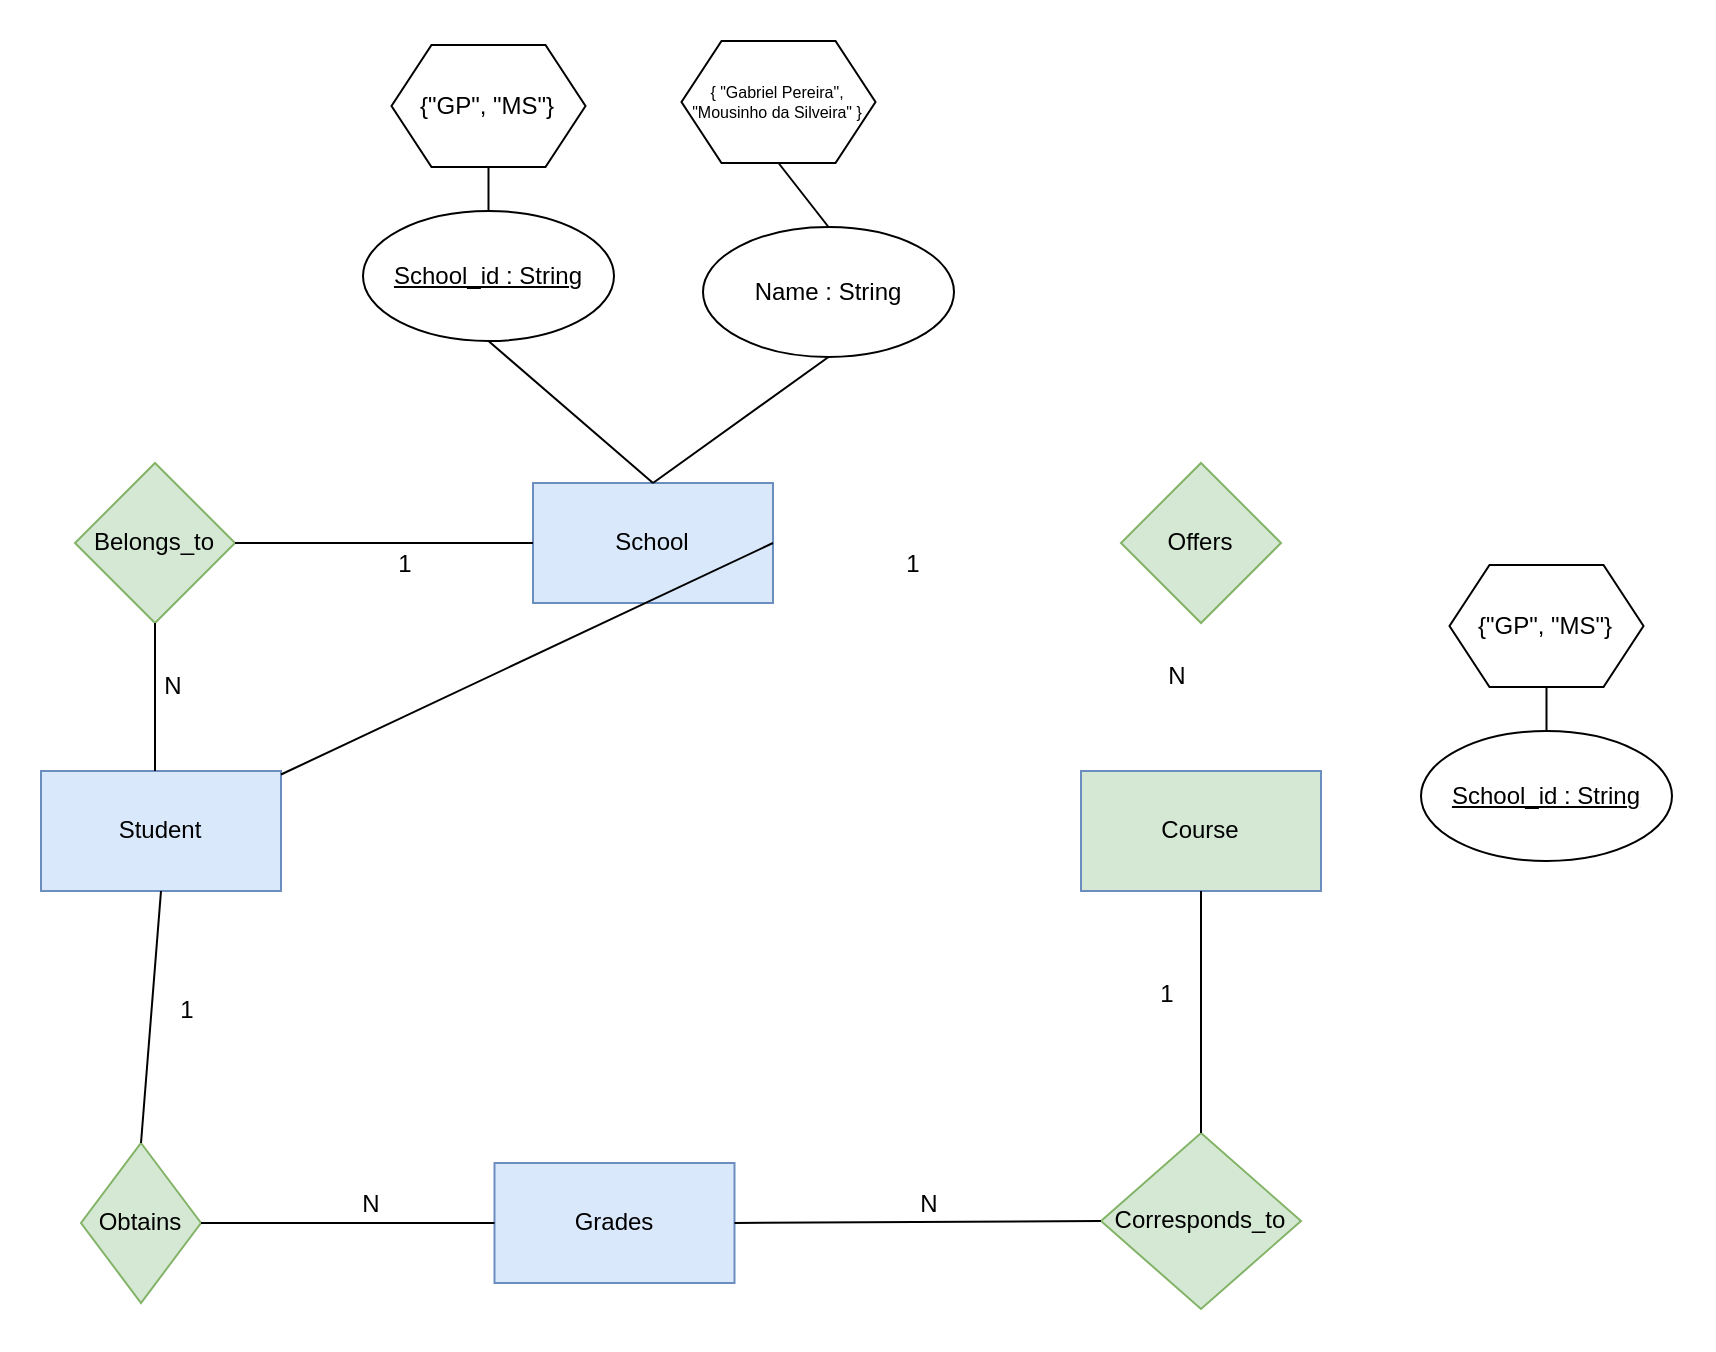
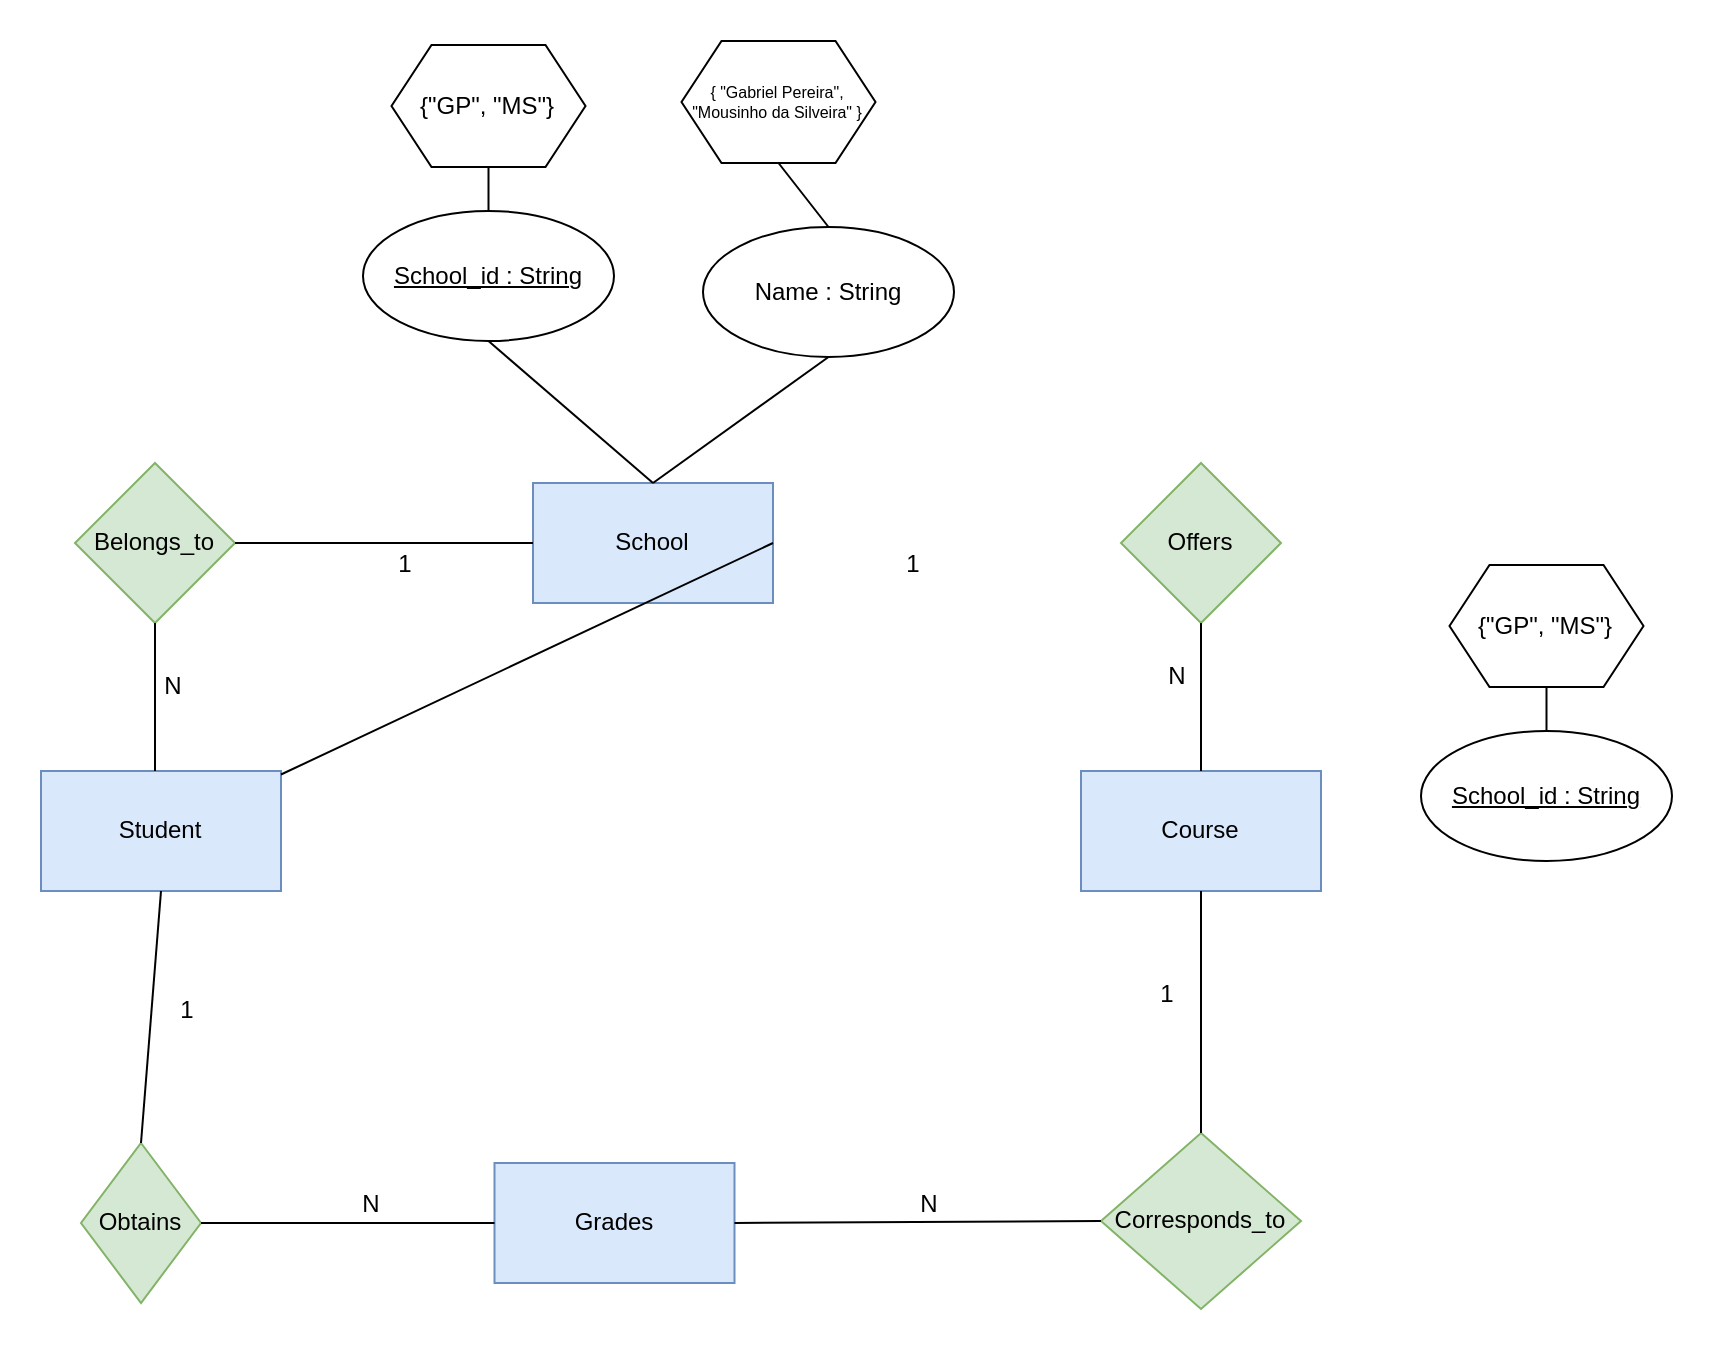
  <mxCell id="0" />
  <mxCell id="1" parent="0" />
  <mxCell id="2" value="Student" style="rounded=0;whiteSpace=wrap;html=1;fillColor=#dae8fc;strokeColor=#6c8ebf;" vertex="1" parent="1"><mxGeometry x="20" y="385" width="120" height="60" as="geometry" /></mxCell>
- <mxCell id="3" value="Course" style="rounded=0;whiteSpace=wrap;html=1;fillColor=#d5e8d4;strokeColor=#6c8ebf;" vertex="1" parent="1"><mxGeometry x="540" y="385" width="120" height="60" as="geometry" /></mxCell>
+ <mxCell id="3" value="Course" style="rounded=0;whiteSpace=wrap;html=1;fillColor=#dae8fc;strokeColor=#6c8ebf;" vertex="1" parent="1"><mxGeometry x="540" y="385" width="120" height="60" as="geometry" /></mxCell>
  <mxCell id="4" value="Grades" style="rounded=0;whiteSpace=wrap;html=1;fillColor=#dae8fc;strokeColor=#6c8ebf;" vertex="1" parent="1"><mxGeometry x="246.75" y="581" width="120" height="60" as="geometry" /></mxCell>
  <mxCell id="5" value="School" style="rounded=0;whiteSpace=wrap;html=1;fillColor=#dae8fc;strokeColor=#6c8ebf;" vertex="1" parent="1"><mxGeometry x="266" y="241" width="120" height="60" as="geometry" /></mxCell>
  <mxCell id="6" value="&lt;div style=&quot;text-align: start;&quot;&gt;{&quot;GP&quot;, &quot;MS&quot;}&lt;br&gt;&lt;/div&gt;" style="shape=hexagon;perimeter=hexagonPerimeter2;whiteSpace=wrap;html=1;fixedSize=1;" vertex="1" parent="1"><mxGeometry x="195.25" y="22" width="97" height="61" as="geometry" /></mxCell>
  <mxCell id="7" value="School_id : String" style="ellipse;whiteSpace=wrap;html=1;fontStyle=4" vertex="1" parent="1"><mxGeometry x="181" y="105" width="125.5" height="65" as="geometry" /></mxCell>
  <mxCell id="8" value="" style="endArrow=none;html=1;rounded=0;exitX=0.5;exitY=0;exitDx=0;exitDy=0;entryX=0.5;entryY=1;entryDx=0;entryDy=0;" edge="1" parent="1" source="7" target="6"><mxGeometry width="50" height="50" relative="1" as="geometry"><mxPoint x="286" y="186" as="sourcePoint" /><mxPoint x="336" y="136" as="targetPoint" /></mxGeometry></mxCell>
  <mxCell id="9" value="" style="endArrow=none;html=1;rounded=0;exitX=0.5;exitY=0;exitDx=0;exitDy=0;entryX=0.5;entryY=1;entryDx=0;entryDy=0;" edge="1" parent="1" source="5" target="7"><mxGeometry width="50" height="50" relative="1" as="geometry"><mxPoint x="280" y="269" as="sourcePoint" /><mxPoint x="326" y="219" as="targetPoint" /></mxGeometry></mxCell>
  <mxCell id="10" value="Belongs_to" style="rhombus;whiteSpace=wrap;html=1;fillColor=#d5e8d4;strokeColor=#82b366;" vertex="1" parent="1"><mxGeometry x="37" y="231" width="80" height="80" as="geometry" /></mxCell>
  <mxCell id="11" value="" style="endArrow=none;html=1;rounded=0;entryX=0.5;entryY=1;entryDx=0;entryDy=0;" edge="1" parent="1" target="10"><mxGeometry width="50" height="50" relative="1" as="geometry"><mxPoint x="77" y="385" as="sourcePoint" /><mxPoint x="127" y="335" as="targetPoint" /></mxGeometry></mxCell>
  <mxCell id="12" value="" style="endArrow=none;html=1;rounded=0;entryX=0;entryY=0.5;entryDx=0;entryDy=0;exitX=1;exitY=0.5;exitDx=0;exitDy=0;" edge="1" parent="1" source="10" target="5"><mxGeometry width="50" height="50" relative="1" as="geometry"><mxPoint x="171.5" y="292.5" as="sourcePoint" /><mxPoint x="257.5" y="249.5" as="targetPoint" /></mxGeometry></mxCell>
  <mxCell id="13" value="N" style="text;html=1;align=center;verticalAlign=middle;whiteSpace=wrap;rounded=0;" vertex="1" parent="1"><mxGeometry x="70" y="333" width="32.75" height="19" as="geometry" /></mxCell>
  <mxCell id="14" value="1" style="text;html=1;align=center;verticalAlign=middle;whiteSpace=wrap;rounded=0;" vertex="1" parent="1"><mxGeometry x="186" y="272" width="32.75" height="19" as="geometry" /></mxCell>
  <mxCell id="15" value="Obtains" style="rhombus;whiteSpace=wrap;html=1;fillColor=#d5e8d4;strokeColor=#82b366;" vertex="1" parent="1"><mxGeometry x="40" y="571" width="60" height="80" as="geometry" /></mxCell>
  <mxCell id="16" value="" style="endArrow=none;html=1;rounded=0;exitX=0.5;exitY=0;exitDx=0;exitDy=0;entryX=0.5;entryY=1;entryDx=0;entryDy=0;" edge="1" parent="1" source="15" target="2"><mxGeometry width="50" height="50" relative="1" as="geometry"><mxPoint x="31" y="495" as="sourcePoint" /><mxPoint x="49" y="465" as="targetPoint" /></mxGeometry></mxCell>
  <mxCell id="17" value="" style="endArrow=none;html=1;rounded=0;exitX=0;exitY=0.5;exitDx=0;exitDy=0;entryX=1;entryY=0.5;entryDx=0;entryDy=0;" edge="1" parent="1" source="4" target="15"><mxGeometry width="50" height="50" relative="1" as="geometry"><mxPoint x="323" y="598" as="sourcePoint" /><mxPoint x="197" y="566" as="targetPoint" /></mxGeometry></mxCell>
  <mxCell id="18" value="1" style="text;html=1;align=center;verticalAlign=middle;whiteSpace=wrap;rounded=0;" vertex="1" parent="1"><mxGeometry x="77.38" y="495" width="32.75" height="19" as="geometry" /></mxCell>
  <mxCell id="19" value="N" style="text;html=1;align=center;verticalAlign=middle;whiteSpace=wrap;rounded=0;" vertex="1" parent="1"><mxGeometry x="169" y="592" width="32.75" height="19" as="geometry" /></mxCell>
  <mxCell id="20" value="Corresponds_to" style="rhombus;whiteSpace=wrap;html=1;fillColor=#d5e8d4;strokeColor=#82b366;" vertex="1" parent="1"><mxGeometry x="550" y="566" width="100" height="88" as="geometry" /></mxCell>
  <mxCell id="21" value="" style="endArrow=none;html=1;rounded=0;exitX=0;exitY=0.5;exitDx=0;exitDy=0;entryX=1;entryY=0.5;entryDx=0;entryDy=0;" edge="1" parent="1" source="20" target="4"><mxGeometry width="50" height="50" relative="1" as="geometry"><mxPoint x="446" y="628" as="sourcePoint" /><mxPoint x="308" y="607" as="targetPoint" /></mxGeometry></mxCell>
  <mxCell id="22" value="" style="endArrow=none;html=1;rounded=0;exitX=0.5;exitY=0;exitDx=0;exitDy=0;entryX=0.5;entryY=1;entryDx=0;entryDy=0;" edge="1" parent="1" source="20" target="3"><mxGeometry width="50" height="50" relative="1" as="geometry"><mxPoint x="459" y="469" as="sourcePoint" /><mxPoint x="531" y="399" as="targetPoint" /></mxGeometry></mxCell>
  <mxCell id="23" value="N" style="text;html=1;align=center;verticalAlign=middle;whiteSpace=wrap;rounded=0;" vertex="1" parent="1"><mxGeometry x="448" y="592" width="32.75" height="19" as="geometry" /></mxCell>
  <mxCell id="24" value="1" style="text;html=1;align=center;verticalAlign=middle;whiteSpace=wrap;rounded=0;" vertex="1" parent="1"><mxGeometry x="567.25" y="487" width="32.75" height="19" as="geometry" /></mxCell>
  <mxCell id="25" value="Offers" style="rhombus;whiteSpace=wrap;html=1;fillColor=#d5e8d4;strokeColor=#82b366;" vertex="1" parent="1"><mxGeometry x="560" y="231" width="80" height="80" as="geometry" /></mxCell>
  <mxCell id="26" value="" style="endArrow=none;html=1;rounded=0;exitX=1;exitY=0.5;exitDx=0;exitDy=0;" edge="1" parent="1" source="5" target="2"><mxGeometry width="50" height="50" relative="1" as="geometry"><mxPoint x="391" y="281" as="sourcePoint" /><mxPoint x="541" y="235" as="targetPoint" /></mxGeometry></mxCell>
+ <mxCell id="27" value="" style="endArrow=none;html=1;rounded=0;exitX=0.5;exitY=0;exitDx=0;exitDy=0;entryX=0.5;entryY=1;entryDx=0;entryDy=0;" edge="1" parent="1" source="3" target="25"><mxGeometry width="50" height="50" relative="1" as="geometry"><mxPoint x="458" y="333" as="sourcePoint" /><mxPoint x="592" y="333" as="targetPoint" /></mxGeometry></mxCell>
  <mxCell id="28" value="1" style="text;html=1;align=center;verticalAlign=middle;whiteSpace=wrap;rounded=0;" vertex="1" parent="1"><mxGeometry x="440" y="272" width="32.75" height="19" as="geometry" /></mxCell>
  <mxCell id="29" value="N" style="text;html=1;align=center;verticalAlign=middle;whiteSpace=wrap;rounded=0;" vertex="1" parent="1"><mxGeometry x="572" y="328" width="32.75" height="19" as="geometry" /></mxCell>
  <mxCell id="30" value="&lt;div style=&quot;&quot;&gt;{ &quot;Gabriel Pereira&quot;, &quot;Mousinho da Silveira&quot; }&lt;/div&gt;" style="shape=hexagon;perimeter=hexagonPerimeter2;whiteSpace=wrap;html=1;fixedSize=1;fontSize=8;align=center;" vertex="1" parent="1"><mxGeometry x="340.25" y="20" width="97" height="61" as="geometry" /></mxCell>
  <mxCell id="31" value="Name : String" style="ellipse;whiteSpace=wrap;html=1;" vertex="1" parent="1"><mxGeometry x="351" y="113" width="125.5" height="65" as="geometry" /></mxCell>
  <mxCell id="32" value="" style="endArrow=none;html=1;rounded=0;exitX=0.5;exitY=0;exitDx=0;exitDy=0;entryX=0.5;entryY=1;entryDx=0;entryDy=0;" edge="1" parent="1" source="31" target="30"><mxGeometry width="50" height="50" relative="1" as="geometry"><mxPoint x="431" y="184" as="sourcePoint" /><mxPoint x="481" y="134" as="targetPoint" /></mxGeometry></mxCell>
  <mxCell id="33" value="" style="endArrow=none;html=1;rounded=0;exitX=0.5;exitY=0;exitDx=0;exitDy=0;entryX=0.5;entryY=1;entryDx=0;entryDy=0;" edge="1" parent="1" source="5" target="31"><mxGeometry width="50" height="50" relative="1" as="geometry"><mxPoint x="451.5" y="246" as="sourcePoint" /><mxPoint x="369.5" y="175" as="targetPoint" /></mxGeometry></mxCell>
  <mxCell id="34" value="&lt;div style=&quot;text-align: start;&quot;&gt;{&quot;GP&quot;, &quot;MS&quot;}&lt;br&gt;&lt;/div&gt;" style="shape=hexagon;perimeter=hexagonPerimeter2;whiteSpace=wrap;html=1;fixedSize=1;" vertex="1" parent="1"><mxGeometry x="724.25" y="282" width="97" height="61" as="geometry" /></mxCell>
  <mxCell id="35" value="School_id : String" style="ellipse;whiteSpace=wrap;html=1;fontStyle=4" vertex="1" parent="1"><mxGeometry x="710" y="365" width="125.5" height="65" as="geometry" /></mxCell>
  <mxCell id="36" value="" style="endArrow=none;html=1;rounded=0;exitX=0.5;exitY=0;exitDx=0;exitDy=0;entryX=0.5;entryY=1;entryDx=0;entryDy=0;" edge="1" parent="1" source="35" target="34"><mxGeometry width="50" height="50" relative="1" as="geometry"><mxPoint x="815" y="446" as="sourcePoint" /><mxPoint x="865" y="396" as="targetPoint" /></mxGeometry></mxCell>
